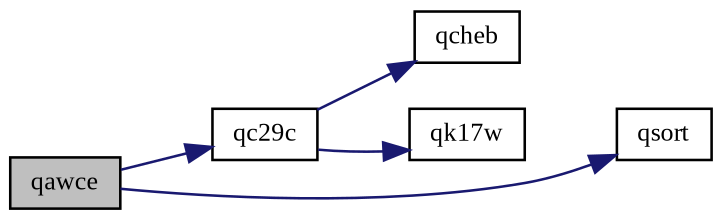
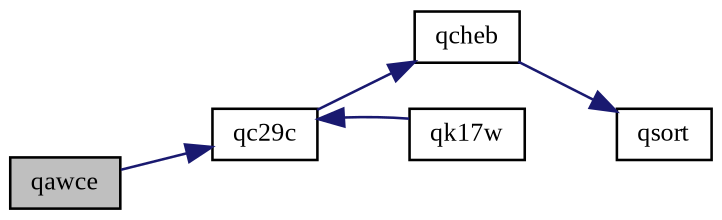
  digraph {
    fontname="Liberation Serif"
    rankdir=LR
    node [color=black fillcolor=white fontname="Liberation Serif" fontsize=10 shape=record style=filled]
    edge [color=midnightblue fontname="Liberation Serif" fontsize=10 labelfontname=Helvetica labelfontsize=10 style=solid]
    n1 [fillcolor=grey75 fontcolor=black height=0.2 label=qawce width=0.4]
    n2 [height=0.2 label=qc29c width=0.4]
    n3 [height=0.2 label=qsort width=0.4]
    n4 [height=0.2 label=qcheb width=0.4]
    n5 [height=0.2 label=qk17w width=0.4]
    n1 -> n2
-   n1 -> n3
+   n4 -> n3
    n2 -> n4
-   n2 -> n5
+   n5 -> n2
  }
